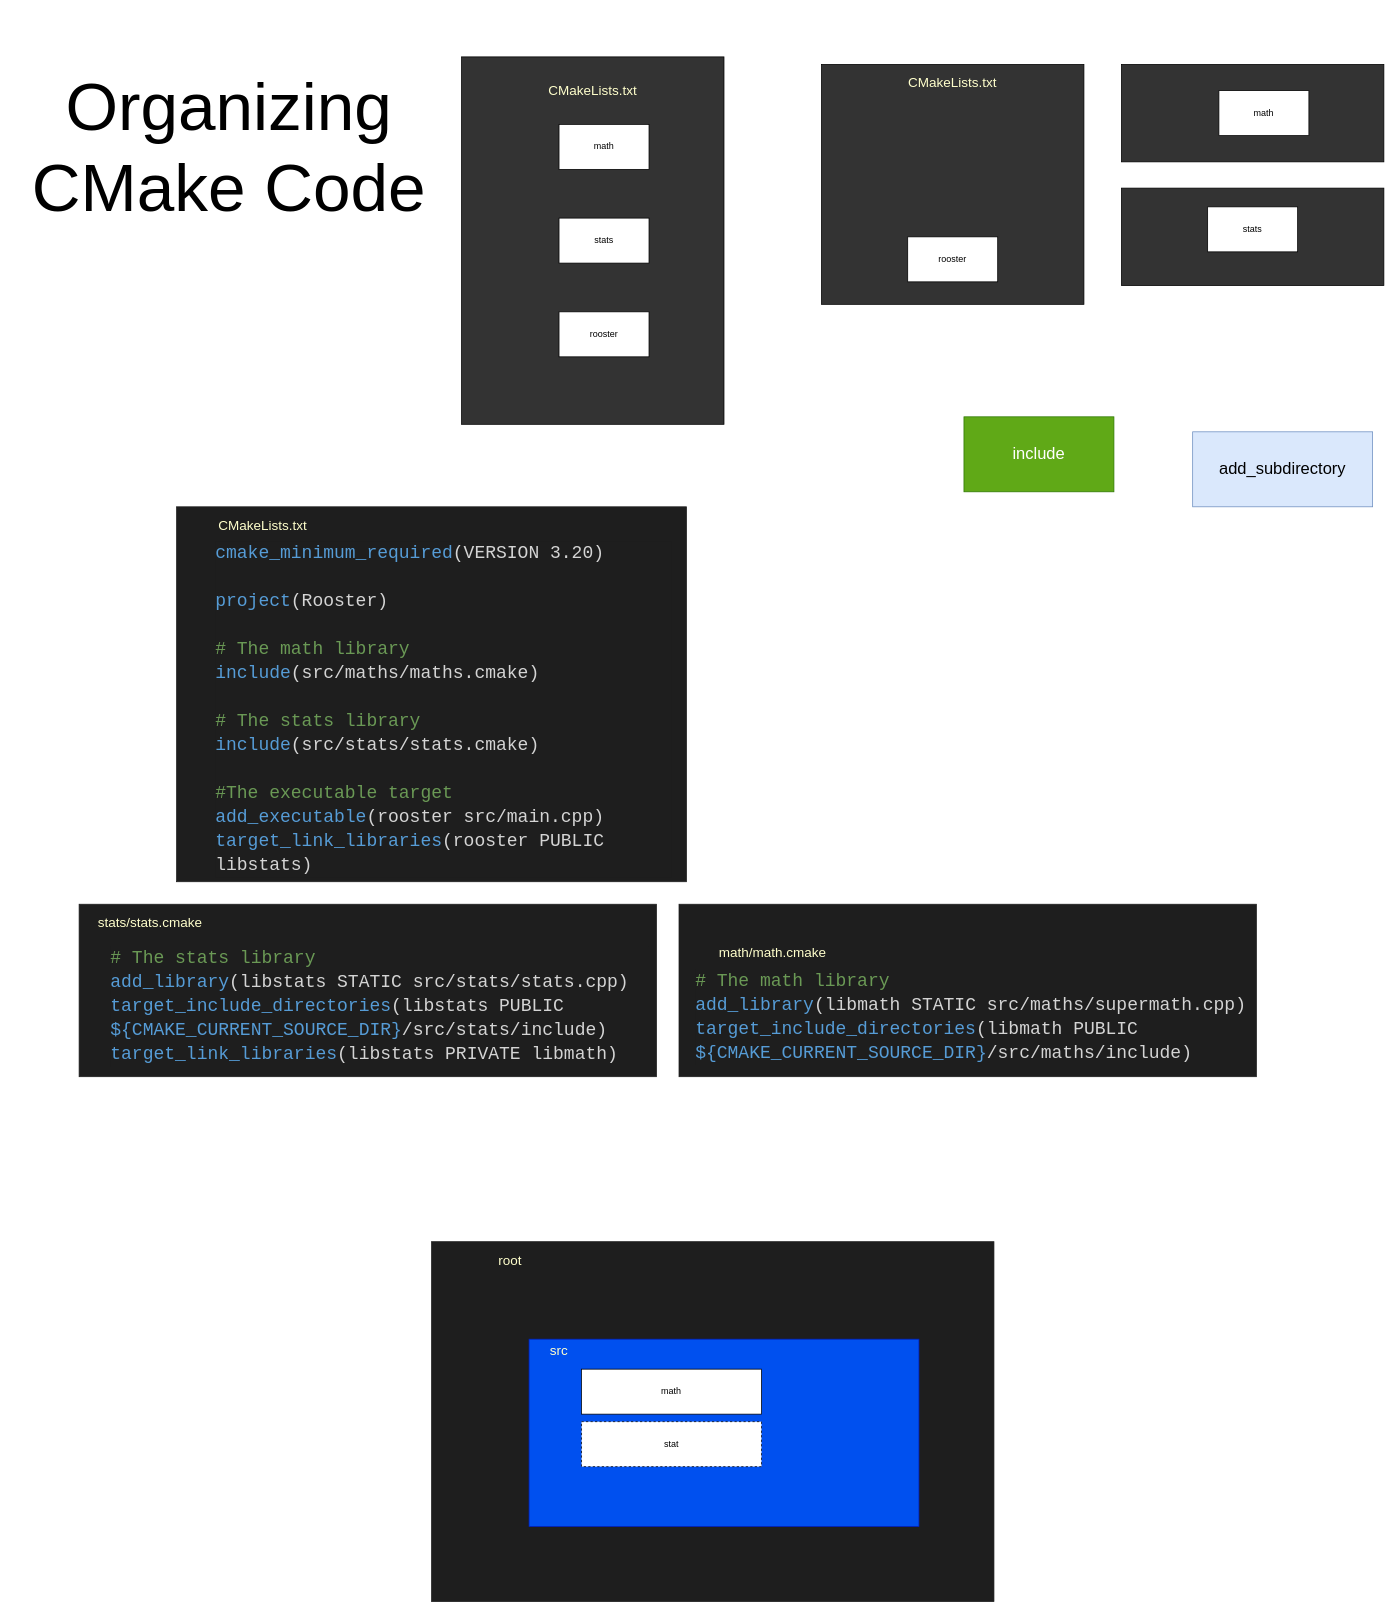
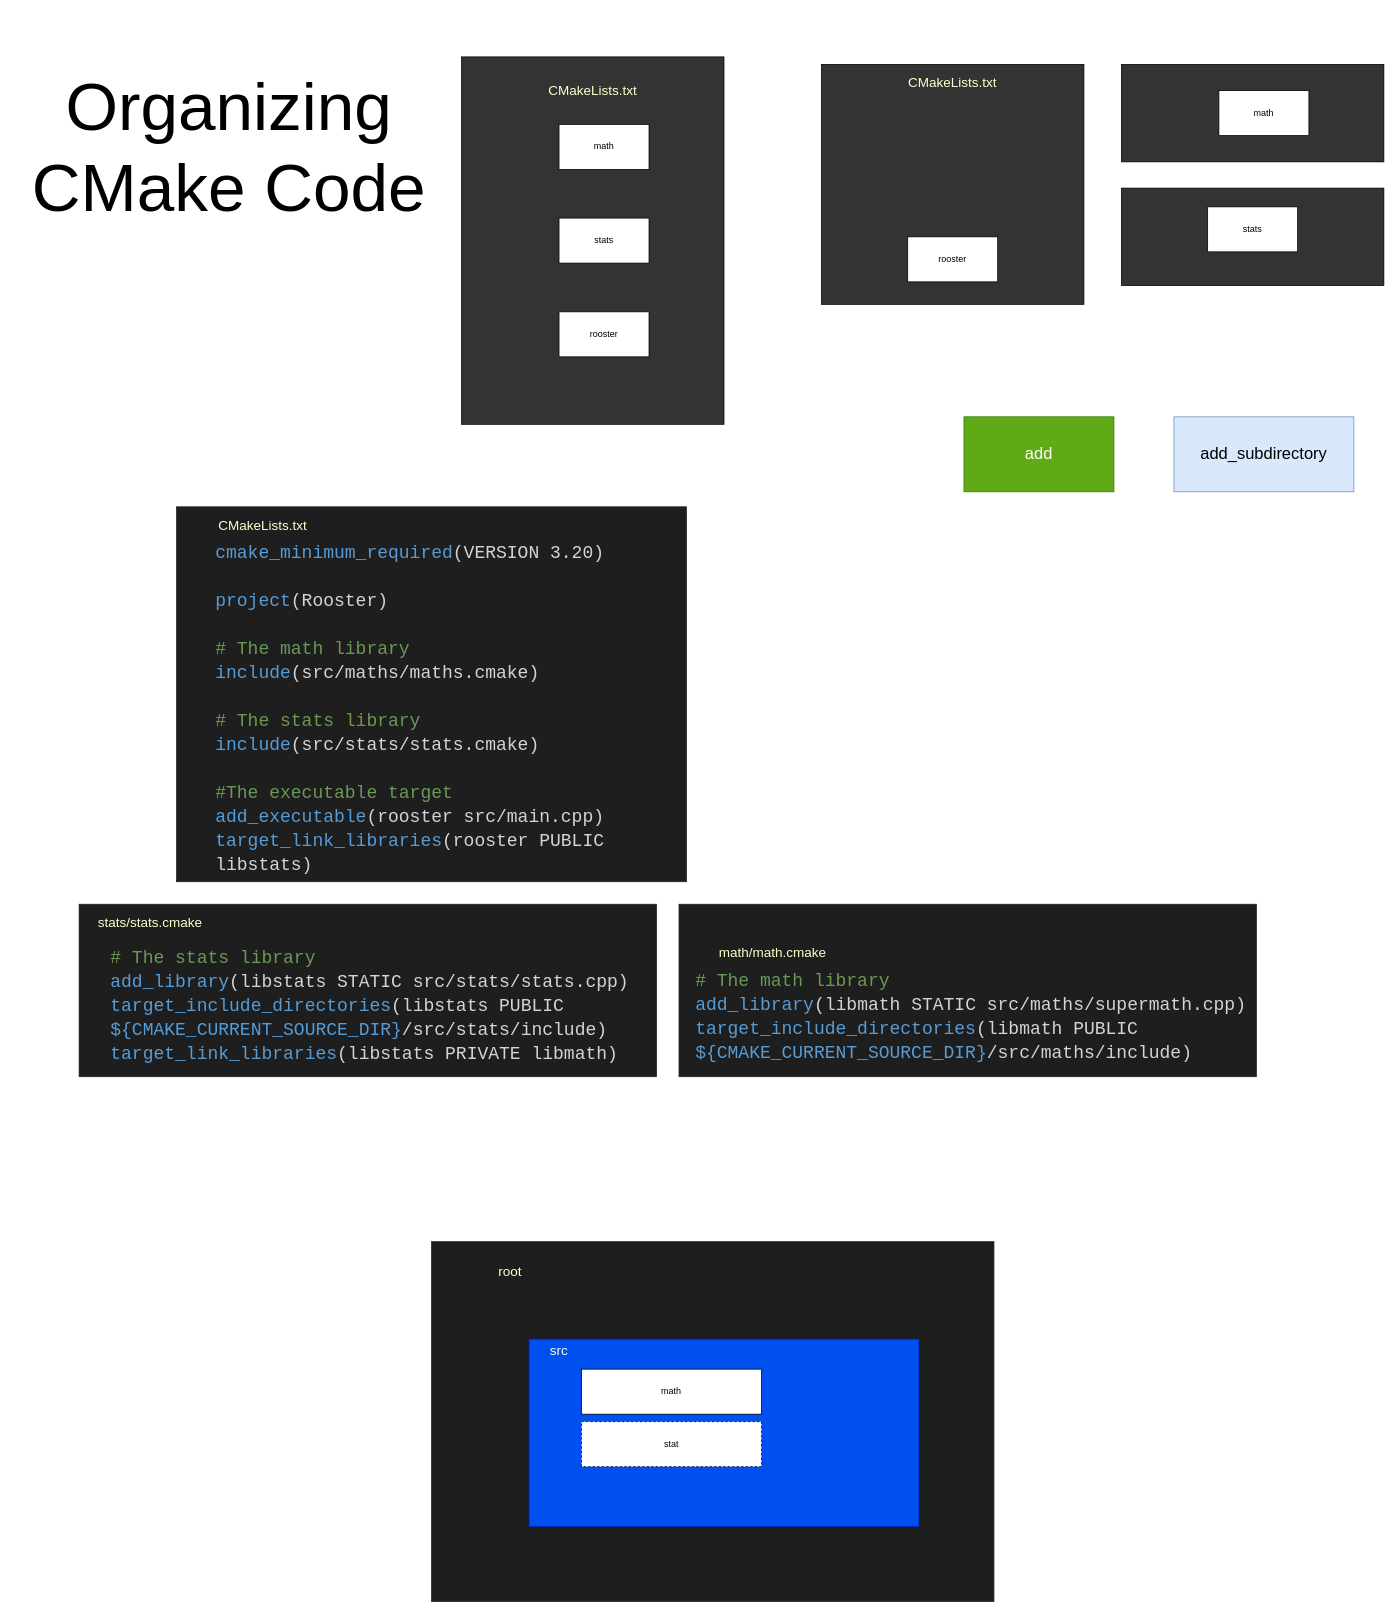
  <mxCell id="0" />
  <mxCell id="1" parent="0" />
  <mxCell id="2" value="" style="rounded=0;whiteSpace=wrap;html=1;strokeColor=#1e1e1e;fillColor=#1e1e1e;" parent="1" vertex="1"><mxGeometry x="235" y="675" width="680" height="500" as="geometry" /></mxCell>
  <mxCell id="3" value="" style="rounded=0;whiteSpace=wrap;html=1;strokeColor=#1e1e1e;fillColor=#1e1e1e;" parent="1" vertex="1"><mxGeometry x="905" y="1205" width="770" height="230" as="geometry" /></mxCell>
  <mxCell id="4" value="" style="rounded=0;whiteSpace=wrap;html=1;fillColor=#333333;" parent="1" vertex="1"><mxGeometry x="615" y="75" width="350" height="490" as="geometry" /></mxCell>
  <mxCell id="5" value="math" style="rounded=0;whiteSpace=wrap;html=1;" parent="1" vertex="1"><mxGeometry x="745" y="165" width="120" height="60" as="geometry" /></mxCell>
  <mxCell id="6" value="rooster" style="rounded=0;whiteSpace=wrap;html=1;" parent="1" vertex="1"><mxGeometry x="745" y="415" width="120" height="60" as="geometry" /></mxCell>
  <mxCell id="7" value="&lt;font style=&quot;font-size: 18px;&quot; color=&quot;#ffffcc&quot;&gt;CMakeLists.txt&lt;/font&gt;" style="text;html=1;strokeColor=none;fillColor=none;align=center;verticalAlign=middle;whiteSpace=wrap;rounded=0;" parent="1" vertex="1"><mxGeometry x="715" y="105" width="150" height="30" as="geometry" /></mxCell>
  <mxCell id="8" value="" style="rounded=0;whiteSpace=wrap;html=1;fillColor=#333333;" parent="1" vertex="1"><mxGeometry x="1095" y="85" width="350" height="320" as="geometry" /></mxCell>
  <mxCell id="9" value="&lt;font style=&quot;font-size: 18px;&quot; color=&quot;#ffffcc&quot;&gt;CMakeLists.txt&lt;/font&gt;" style="text;html=1;strokeColor=none;fillColor=none;align=center;verticalAlign=middle;whiteSpace=wrap;rounded=0;" parent="1" vertex="1"><mxGeometry x="1195" y="95" width="150" height="30" as="geometry" /></mxCell>
  <mxCell id="10" value="rooster" style="rounded=0;whiteSpace=wrap;html=1;" parent="1" vertex="1"><mxGeometry x="1210" y="315" width="120" height="60" as="geometry" /></mxCell>
  <mxCell id="11" value="" style="rounded=0;whiteSpace=wrap;html=1;fillColor=#333333;" parent="1" vertex="1"><mxGeometry x="1495" y="85" width="350" height="130" as="geometry" /></mxCell>
  <mxCell id="12" value="" style="rounded=0;whiteSpace=wrap;html=1;fillColor=#333333;" parent="1" vertex="1"><mxGeometry x="1495" y="250" width="350" height="130" as="geometry" /></mxCell>
  <mxCell id="13" value="stats" style="rounded=0;whiteSpace=wrap;html=1;" parent="1" vertex="1"><mxGeometry x="1610" y="275" width="120" height="60" as="geometry" /></mxCell>
  <mxCell id="14" value="stats" style="rounded=0;whiteSpace=wrap;html=1;" parent="1" vertex="1"><mxGeometry x="745" y="290" width="120" height="60" as="geometry" /></mxCell>
  <mxCell id="15" value="math" style="rounded=0;whiteSpace=wrap;html=1;" parent="1" vertex="1"><mxGeometry x="1625" y="120" width="120" height="60" as="geometry" /></mxCell>
- <mxCell id="16" value="&lt;font style=&quot;font-size: 22px;&quot;&gt;include&lt;/font&gt;" style="rounded=0;whiteSpace=wrap;html=1;fillColor=#60a917;strokeColor=#2D7600;fontColor=#ffffff;" parent="1" vertex="1"><mxGeometry x="1285" y="555" width="200" height="100" as="geometry" /></mxCell>
- <mxCell id="17" value="&lt;font style=&quot;font-size: 22px;&quot;&gt;add_subdirectory&lt;/font&gt;" style="rounded=0;whiteSpace=wrap;html=1;fillColor=#dae8fc;strokeColor=#6c8ebf;" parent="1" vertex="1"><mxGeometry x="1590" y="575" width="240" height="100" as="geometry" /></mxCell>
+ <mxCell id="16" value="&lt;font style=&quot;font-size: 22px;&quot;&gt;add&lt;/font&gt;" style="rounded=0;whiteSpace=wrap;html=1;fillColor=#60a917;strokeColor=#2D7600;fontColor=#ffffff;" parent="1" vertex="1"><mxGeometry x="1285" y="555" width="200" height="100" as="geometry" /></mxCell>
+ <mxCell id="17" value="&lt;font style=&quot;font-size: 22px;&quot;&gt;add_subdirectory&lt;/font&gt;" style="rounded=0;whiteSpace=wrap;html=1;fillColor=#dae8fc;strokeColor=#6c8ebf;" parent="1" vertex="1"><mxGeometry x="1565" y="555" width="240" height="100" as="geometry" /></mxCell>
  <mxCell id="18" value="&lt;div style=&quot;color: rgb(212, 212, 212); background-color: rgb(30, 30, 30); font-family: Consolas, &amp;quot;Courier New&amp;quot;, monospace; font-weight: normal; font-size: 24px; line-height: 32px;&quot;&gt;&lt;div&gt;&lt;span style=&quot;color: #6a9955;&quot;&gt;# The math library&lt;/span&gt;&lt;/div&gt;&lt;div&gt;&lt;span style=&quot;color: #569cd6;&quot;&gt;add_library&lt;/span&gt;&lt;span style=&quot;color: #d4d4d4;&quot;&gt;(libmath STATIC src/maths/supermath.cpp)&lt;/span&gt;&lt;/div&gt;&lt;div&gt;&lt;span style=&quot;color: #569cd6;&quot;&gt;target_include_directories&lt;/span&gt;&lt;span style=&quot;color: #d4d4d4;&quot;&gt;(libmath PUBLIC &lt;/span&gt;&lt;span style=&quot;color: #569cd6;&quot;&gt;${CMAKE_CURRENT_SOURCE_DIR}&lt;/span&gt;&lt;span style=&quot;color: #d4d4d4;&quot;&gt;/src/maths/include)&lt;/span&gt;&lt;/div&gt;&lt;/div&gt;" style="text;whiteSpace=wrap;html=1;" parent="1" vertex="1"><mxGeometry x="925" y="1285" width="750" height="140" as="geometry" /></mxCell>
  <mxCell id="19" value="" style="rounded=0;whiteSpace=wrap;html=1;strokeColor=#1e1e1e;fillColor=#1e1e1e;" parent="1" vertex="1"><mxGeometry x="105" y="1205" width="770" height="230" as="geometry" /></mxCell>
  <mxCell id="20" value="&lt;div style=&quot;color: rgb(212, 212, 212); background-color: rgb(30, 30, 30); font-family: Consolas, &amp;quot;Courier New&amp;quot;, monospace; font-weight: normal; font-size: 24px; line-height: 32px;&quot;&gt;&lt;div&gt;&lt;span style=&quot;color: #6a9955;&quot;&gt;# The stats library&lt;/span&gt;&lt;/div&gt;&lt;div&gt;&lt;span style=&quot;color: #569cd6;&quot;&gt;add_library&lt;/span&gt;&lt;span style=&quot;color: #d4d4d4;&quot;&gt;(libstats STATIC src/stats/stats.cpp)&lt;/span&gt;&lt;/div&gt;&lt;div&gt;&lt;span style=&quot;color: #569cd6;&quot;&gt;target_include_directories&lt;/span&gt;&lt;span style=&quot;color: #d4d4d4;&quot;&gt;(libstats PUBLIC &lt;/span&gt;&lt;span style=&quot;color: #569cd6;&quot;&gt;${CMAKE_CURRENT_SOURCE_DIR}&lt;/span&gt;&lt;span style=&quot;color: #d4d4d4;&quot;&gt;/src/stats/include)&lt;/span&gt;&lt;/div&gt;&lt;div&gt;&lt;span style=&quot;color: #569cd6;&quot;&gt;target_link_libraries&lt;/span&gt;&lt;span style=&quot;color: #d4d4d4;&quot;&gt;(libstats PRIVATE libmath)&lt;/span&gt;&lt;/div&gt;&lt;/div&gt;" style="text;whiteSpace=wrap;html=1;" parent="1" vertex="1"><mxGeometry x="145" y="1255" width="720" height="180" as="geometry" /></mxCell>
  <mxCell id="21" value="&lt;font style=&quot;font-size: 18px;&quot; color=&quot;#ffffcc&quot;&gt;CMakeLists.txt&lt;/font&gt;" style="text;html=1;strokeColor=none;fillColor=none;align=center;verticalAlign=middle;whiteSpace=wrap;rounded=0;" parent="1" vertex="1"><mxGeometry x="275" y="685" width="150" height="30" as="geometry" /></mxCell>
  <mxCell id="22" value="&lt;font style=&quot;font-size: 18px;&quot; color=&quot;#ffffcc&quot;&gt;stats/stats.cmake&lt;/font&gt;" style="text;html=1;strokeColor=none;fillColor=none;align=center;verticalAlign=middle;whiteSpace=wrap;rounded=0;" parent="1" vertex="1"><mxGeometry x="125" y="1215" width="150" height="30" as="geometry" /></mxCell>
  <mxCell id="23" value="&lt;div style=&quot;color: rgb(212, 212, 212); background-color: rgb(30, 30, 30); font-family: Consolas, &amp;quot;Courier New&amp;quot;, monospace; font-weight: normal; font-size: 24px; line-height: 32px;&quot;&gt;&lt;div&gt;&lt;span style=&quot;color: #569cd6;&quot;&gt;cmake_minimum_required&lt;/span&gt;&lt;span style=&quot;color: #d4d4d4;&quot;&gt;(VERSION 3.20)&lt;/span&gt;&lt;/div&gt;&lt;br&gt;&lt;div&gt;&lt;span style=&quot;color: #569cd6;&quot;&gt;project&lt;/span&gt;&lt;span style=&quot;color: #d4d4d4;&quot;&gt;(Rooster)&lt;/span&gt;&lt;/div&gt;&lt;br&gt;&lt;div&gt;&lt;span style=&quot;color: #6a9955;&quot;&gt;# The math library&lt;/span&gt;&lt;/div&gt;&lt;div&gt;&lt;span style=&quot;color: #569cd6;&quot;&gt;include&lt;/span&gt;&lt;span style=&quot;color: #d4d4d4;&quot;&gt;(src/maths/maths.cmake)&lt;/span&gt;&lt;/div&gt;&lt;br&gt;&lt;div&gt;&lt;span style=&quot;color: #6a9955;&quot;&gt;# The stats library&lt;/span&gt;&lt;/div&gt;&lt;div&gt;&lt;span style=&quot;color: #569cd6;&quot;&gt;include&lt;/span&gt;&lt;span style=&quot;color: #d4d4d4;&quot;&gt;(src/stats/stats.cmake)&lt;/span&gt;&lt;/div&gt;&lt;br&gt;&lt;div&gt;&lt;span style=&quot;color: #6a9955;&quot;&gt;#The executable target&lt;/span&gt;&lt;/div&gt;&lt;div&gt;&lt;span style=&quot;color: #569cd6;&quot;&gt;add_executable&lt;/span&gt;&lt;span style=&quot;color: #d4d4d4;&quot;&gt;(rooster src/main.cpp)&lt;/span&gt;&lt;/div&gt;&lt;div&gt;&lt;span style=&quot;color: #569cd6;&quot;&gt;target_link_libraries&lt;/span&gt;&lt;span style=&quot;color: #d4d4d4;&quot;&gt;(rooster PUBLIC libstats)&lt;/span&gt;&lt;/div&gt;&lt;/div&gt;" style="text;whiteSpace=wrap;html=1;" parent="1" vertex="1"><mxGeometry x="285" y="715" width="610" height="430" as="geometry" /></mxCell>
  <mxCell id="24" value="&lt;font style=&quot;font-size: 18px;&quot; color=&quot;#ffffcc&quot;&gt;math/math.cmake&lt;/font&gt;" style="text;html=1;strokeColor=none;fillColor=none;align=center;verticalAlign=middle;whiteSpace=wrap;rounded=0;" parent="1" vertex="1"><mxGeometry x="955" y="1255" width="150" height="30" as="geometry" /></mxCell>
  <mxCell id="25" value="" style="rounded=0;whiteSpace=wrap;html=1;strokeColor=#1e1e1e;fillColor=#1e1e1e;" parent="1" vertex="1"><mxGeometry x="575" y="1655" width="750" height="480" as="geometry" /></mxCell>
- <mxCell id="26" value="&lt;font style=&quot;font-size: 18px;&quot; color=&quot;#ffffcc&quot;&gt;root&lt;/font&gt;" style="text;html=1;strokeColor=none;fillColor=none;align=center;verticalAlign=middle;whiteSpace=wrap;rounded=0;" parent="1" vertex="1"><mxGeometry x="605" y="1665" width="150" height="30" as="geometry" /></mxCell>
+ <mxCell id="26" value="&lt;font style=&quot;font-size: 18px;&quot; color=&quot;#ffffcc&quot;&gt;root&lt;/font&gt;" style="text;html=1;strokeColor=none;fillColor=none;align=center;verticalAlign=middle;whiteSpace=wrap;rounded=0;" parent="1" vertex="1"><mxGeometry x="605" y="1680" width="150" height="30" as="geometry" /></mxCell>
  <mxCell id="27" value="" style="rounded=0;whiteSpace=wrap;html=1;fillColor=#0050ef;strokeColor=#001DBC;fontColor=#ffffff;" parent="1" vertex="1"><mxGeometry x="705" y="1785" width="520" height="250" as="geometry" /></mxCell>
  <mxCell id="28" value="&lt;font style=&quot;font-size: 18px;&quot; color=&quot;#ffffcc&quot;&gt;src&lt;/font&gt;" style="text;html=1;strokeColor=none;fillColor=none;align=center;verticalAlign=middle;whiteSpace=wrap;rounded=0;" parent="1" vertex="1"><mxGeometry x="695" y="1785" width="100" height="30" as="geometry" /></mxCell>
  <mxCell id="29" value="math" style="rounded=0;whiteSpace=wrap;html=1;" parent="1" vertex="1"><mxGeometry x="775" y="1825" width="240" height="60" as="geometry" /></mxCell>
  <mxCell id="30" value="stat" style="rounded=0;whiteSpace=wrap;html=1;dashed=1;" parent="1" vertex="1"><mxGeometry x="775" y="1895" width="240" height="60" as="geometry" /></mxCell>
  <mxCell id="31" value="&lt;font style=&quot;font-size: 90px;&quot;&gt;Organizing CMake Code&lt;/font&gt;" style="text;html=1;strokeColor=none;fillColor=none;align=center;verticalAlign=middle;whiteSpace=wrap;rounded=0;" vertex="1" parent="1"><mxGeometry x="20" y="20" width="570" height="350" as="geometry" /></mxCell>
